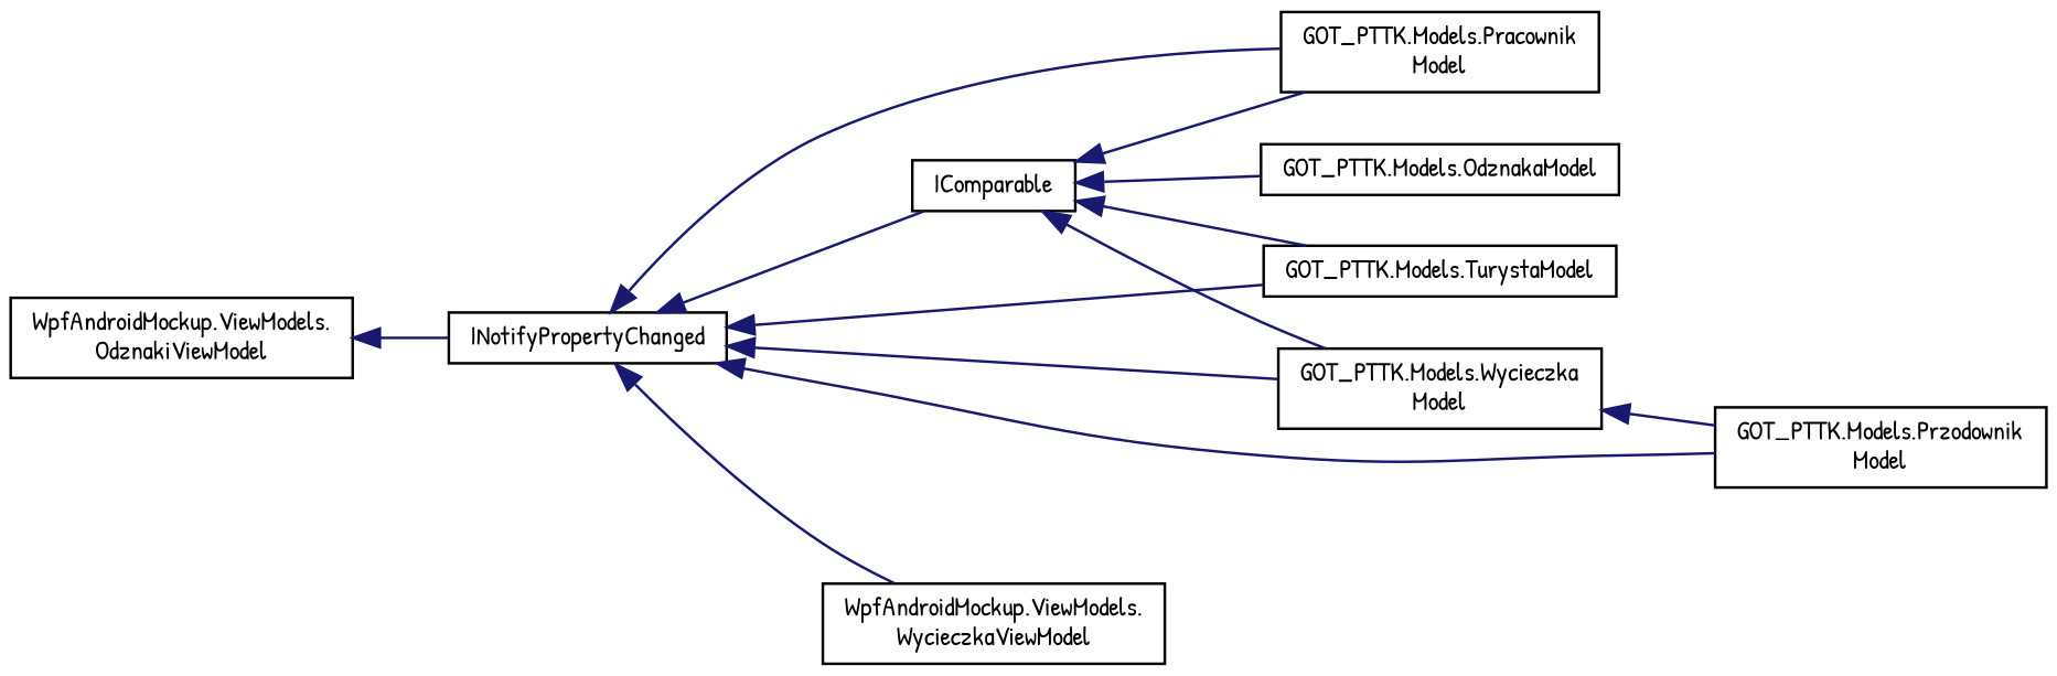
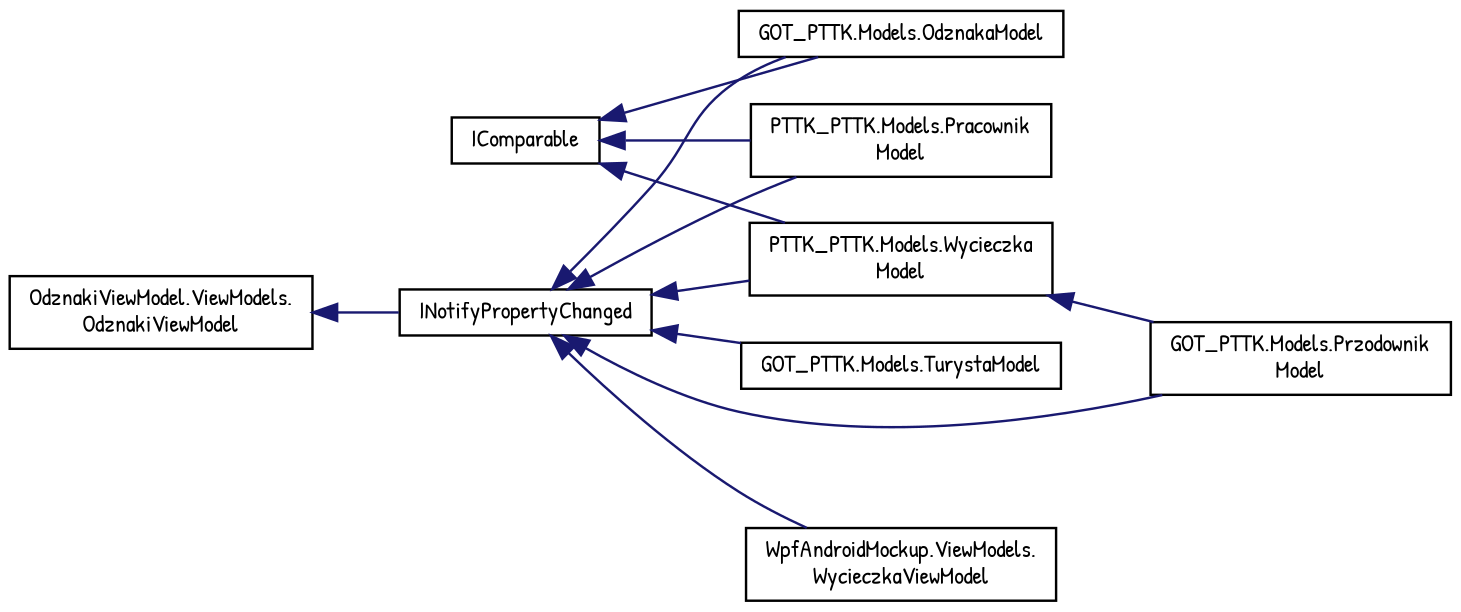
  digraph {
    fontname="Patrick Hand"
    rankdir=LR
    node [color=black fillcolor=white fontname="Patrick Hand" fontsize=10 shape=record style=filled]
    edge [color=midnightblue dir=back fontname="Patrick Hand" fontsize=10 labelfontname=Helvetica labelfontsize=10 style=solid]
    n1 [height=0.2 label=IComparable width=0.4]
    n2 [height=0.2 label="GOT_PTTK.Models.OdznakaModel" width=0.4]
-   n3 [height=0.2 label="GOT_PTTK.Models.Pracownik\lModel" width=0.4]
+   n3 [height=0.2 label="PTTK_PTTK.Models.Pracownik\lModel" width=0.4]
    n4 [height=0.2 label="GOT_PTTK.Models.TurystaModel" width=0.4]
-   n5 [height=0.2 label="GOT_PTTK.Models.Wycieczka\lModel" width=0.4]
+   n5 [height=0.2 label="PTTK_PTTK.Models.Wycieczka\lModel" width=0.4]
    n6 [height=0.2 label="GOT_PTTK.Models.Przodownik\lModel" width=0.4]
    n7 [height=0.2 label=INotifyPropertyChanged width=0.4]
    n8 [height=0.2 label="WpfAndroidMockup.ViewModels.\lWycieczkaViewModel" width=0.4]
-   n9 [height=0.2 label="WpfAndroidMockup.ViewModels.\lOdznakiViewModel" width=0.4]
+   n9 [height=0.2 label="OdznakiViewModel.ViewModels.\lOdznakiViewModel" width=0.4]
    n1 -> n2
    n1 -> n3
-   n1 -> n4
    n1 -> n5
    n5 -> n6
-   n7 -> n1
+   n7 -> n2
    n7 -> n3
    n7 -> n4
    n7 -> n5
    n7 -> n6
    n7 -> n8
    n9 -> n7
  }
